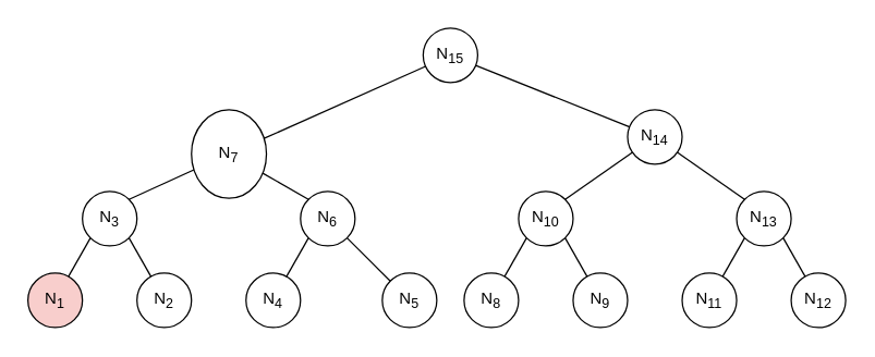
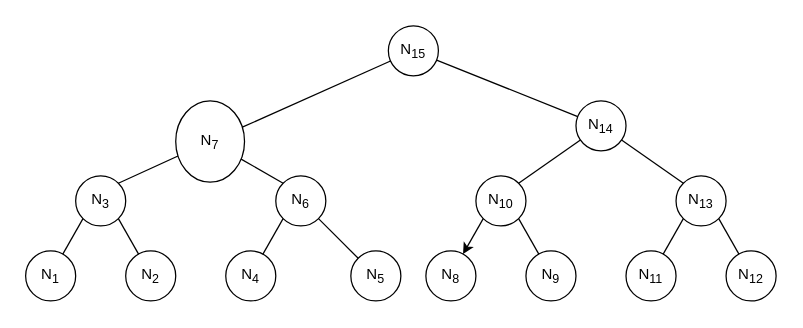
  <mxCell id="0" />
  <mxCell id="1" parent="0" />
  <mxCell id="2" value="N&lt;sub&gt;7&lt;/sub&gt;" style="ellipse;whiteSpace=wrap;html=1;aspect=fixed;" parent="1" vertex="1"><mxGeometry x="140" y="80" width="55" height="65" as="geometry" /></mxCell>
  <mxCell id="3" value="N&lt;sub&gt;3&lt;/sub&gt;" style="ellipse;whiteSpace=wrap;html=1;aspect=fixed;" parent="1" vertex="1"><mxGeometry x="60" y="140" width="40" height="40" as="geometry" /></mxCell>
- <mxCell id="4" value="N&lt;sub&gt;1&lt;/sub&gt;" style="ellipse;whiteSpace=wrap;html=1;aspect=fixed;fillColor=#f8cecc;" parent="1" vertex="1"><mxGeometry x="20" y="200" width="40" height="40" as="geometry" /></mxCell>
+ <mxCell id="4" value="N&lt;sub&gt;1&lt;/sub&gt;" style="ellipse;whiteSpace=wrap;html=1;aspect=fixed;" parent="1" vertex="1"><mxGeometry x="20" y="200" width="40" height="40" as="geometry" /></mxCell>
  <mxCell id="5" value="N&lt;sub&gt;2&lt;/sub&gt;" style="ellipse;whiteSpace=wrap;html=1;aspect=fixed;" parent="1" vertex="1"><mxGeometry x="100" y="200" width="40" height="40" as="geometry" /></mxCell>
  <mxCell id="6" value="N&lt;sub&gt;6&lt;/sub&gt;" style="ellipse;whiteSpace=wrap;html=1;aspect=fixed;" parent="1" vertex="1"><mxGeometry x="220" y="140" width="40" height="40" as="geometry" /></mxCell>
  <mxCell id="7" value="N&lt;sub&gt;4&lt;/sub&gt;" style="ellipse;whiteSpace=wrap;html=1;aspect=fixed;" parent="1" vertex="1"><mxGeometry x="180" y="200" width="40" height="40" as="geometry" /></mxCell>
  <mxCell id="8" value="N&lt;sub&gt;5&lt;/sub&gt;" style="ellipse;whiteSpace=wrap;html=1;aspect=fixed;" parent="1" vertex="1"><mxGeometry x="280" y="200" width="40" height="40" as="geometry" /></mxCell>
  <mxCell id="9" value="" style="endArrow=none;html=1;rounded=0;entryX=0;entryY=0;entryDx=0;entryDy=0;" parent="1" source="2" target="6" edge="1"><mxGeometry width="50" height="50" relative="1" as="geometry"><mxPoint x="200" y="120" as="sourcePoint" /><mxPoint x="250" y="70" as="targetPoint" /></mxGeometry></mxCell>
  <mxCell id="10" value="" style="endArrow=none;html=1;rounded=0;exitX=0;exitY=1;exitDx=0;exitDy=0;" parent="1" source="6" target="7" edge="1"><mxGeometry width="50" height="50" relative="1" as="geometry"><mxPoint x="219.002" y="180.002" as="sourcePoint" /><mxPoint x="270.718" y="211.718" as="targetPoint" /></mxGeometry></mxCell>
  <mxCell id="11" value="" style="endArrow=none;html=1;rounded=0;exitX=1;exitY=1;exitDx=0;exitDy=0;" parent="1" source="6" target="8" edge="1"><mxGeometry width="50" height="50" relative="1" as="geometry"><mxPoint x="340.002" y="190.002" as="sourcePoint" /><mxPoint x="391.718" y="221.718" as="targetPoint" /></mxGeometry></mxCell>
  <mxCell id="12" value="" style="endArrow=none;html=1;rounded=0;entryX=1;entryY=0;entryDx=0;entryDy=0;" parent="1" source="2" target="3" edge="1"><mxGeometry width="50" height="50" relative="1" as="geometry"><mxPoint x="140.002" y="124.142" as="sourcePoint" /><mxPoint x="191.718" y="155.858" as="targetPoint" /></mxGeometry></mxCell>
  <mxCell id="13" value="" style="endArrow=none;html=1;rounded=0;entryX=1;entryY=1;entryDx=0;entryDy=0;" parent="1" source="5" target="3" edge="1"><mxGeometry width="50" height="50" relative="1" as="geometry"><mxPoint x="155.858" y="124.142" as="sourcePoint" /><mxPoint x="104.142" y="155.858" as="targetPoint" /></mxGeometry></mxCell>
  <mxCell id="14" value="" style="endArrow=none;html=1;rounded=0;exitX=0;exitY=1;exitDx=0;exitDy=0;" parent="1" source="3" target="4" edge="1"><mxGeometry width="50" height="50" relative="1" as="geometry"><mxPoint x="31.718" y="168.282" as="sourcePoint" /><mxPoint x="-19.998" y="199.998" as="targetPoint" /></mxGeometry></mxCell>
  <mxCell id="15" value="N&lt;sub&gt;14&lt;/sub&gt;" style="ellipse;whiteSpace=wrap;html=1;aspect=fixed;" vertex="1" parent="1"><mxGeometry x="460" y="80" width="40" height="40" as="geometry" /></mxCell>
  <mxCell id="16" value="N&lt;sub&gt;10&lt;/sub&gt;" style="ellipse;whiteSpace=wrap;html=1;aspect=fixed;" vertex="1" parent="1"><mxGeometry x="380" y="140" width="40" height="40" as="geometry" /></mxCell>
  <mxCell id="17" value="N&lt;sub&gt;8&lt;/sub&gt;" style="ellipse;whiteSpace=wrap;html=1;aspect=fixed;" vertex="1" parent="1"><mxGeometry x="340" y="200" width="40" height="40" as="geometry" /></mxCell>
  <mxCell id="18" value="N&lt;sub&gt;9&lt;/sub&gt;" style="ellipse;whiteSpace=wrap;html=1;aspect=fixed;" vertex="1" parent="1"><mxGeometry x="420" y="200" width="40" height="40" as="geometry" /></mxCell>
  <mxCell id="19" value="N&lt;sub&gt;13&lt;/sub&gt;" style="ellipse;whiteSpace=wrap;html=1;aspect=fixed;" vertex="1" parent="1"><mxGeometry x="540" y="140" width="40" height="40" as="geometry" /></mxCell>
  <mxCell id="20" value="N&lt;sub&gt;11&lt;/sub&gt;" style="ellipse;whiteSpace=wrap;html=1;aspect=fixed;" vertex="1" parent="1"><mxGeometry x="500" y="200" width="40" height="40" as="geometry" /></mxCell>
  <mxCell id="21" value="N&lt;sub&gt;12&lt;/sub&gt;" style="ellipse;whiteSpace=wrap;html=1;aspect=fixed;" vertex="1" parent="1"><mxGeometry x="580" y="200" width="40" height="40" as="geometry" /></mxCell>
  <mxCell id="22" value="" style="endArrow=none;html=1;rounded=0;entryX=0;entryY=0;entryDx=0;entryDy=0;" edge="1" parent="1" source="15" target="19"><mxGeometry width="50" height="50" relative="1" as="geometry"><mxPoint x="520" y="120" as="sourcePoint" /><mxPoint x="570" y="70" as="targetPoint" /></mxGeometry></mxCell>
  <mxCell id="23" value="" style="endArrow=none;html=1;rounded=0;exitX=0;exitY=1;exitDx=0;exitDy=0;" edge="1" parent="1" source="19" target="20"><mxGeometry width="50" height="50" relative="1" as="geometry"><mxPoint x="539.002" y="180.002" as="sourcePoint" /><mxPoint x="590.718" y="211.718" as="targetPoint" /></mxGeometry></mxCell>
  <mxCell id="24" value="" style="endArrow=none;html=1;rounded=0;exitX=1;exitY=1;exitDx=0;exitDy=0;" edge="1" parent="1" source="19" target="21"><mxGeometry width="50" height="50" relative="1" as="geometry"><mxPoint x="660.002" y="190.002" as="sourcePoint" /><mxPoint x="711.718" y="221.718" as="targetPoint" /></mxGeometry></mxCell>
  <mxCell id="25" value="" style="endArrow=none;html=1;rounded=0;entryX=1;entryY=0;entryDx=0;entryDy=0;" edge="1" parent="1" source="15" target="16"><mxGeometry width="50" height="50" relative="1" as="geometry"><mxPoint x="460.002" y="124.142" as="sourcePoint" /><mxPoint x="511.718" y="155.858" as="targetPoint" /></mxGeometry></mxCell>
  <mxCell id="26" value="" style="endArrow=none;html=1;rounded=0;entryX=1;entryY=1;entryDx=0;entryDy=0;" edge="1" parent="1" source="18" target="16"><mxGeometry width="50" height="50" relative="1" as="geometry"><mxPoint x="475.858" y="124.142" as="sourcePoint" /><mxPoint x="424.142" y="155.858" as="targetPoint" /></mxGeometry></mxCell>
- <mxCell id="27" value="" style="endArrow=none;html=1;rounded=0;exitX=0;exitY=1;exitDx=0;exitDy=0;" edge="1" parent="1" source="16" target="17"><mxGeometry width="50" height="50" relative="1" as="geometry"><mxPoint x="351.718" y="168.282" as="sourcePoint" /><mxPoint x="300.002" y="199.998" as="targetPoint" /></mxGeometry></mxCell>
+ <mxCell id="27" value="" style="endArrow=classic;html=1;rounded=0;exitX=0;exitY=1;exitDx=0;exitDy=0;" edge="1" parent="1" source="16" target="17"><mxGeometry width="50" height="50" relative="1" as="geometry"><mxPoint x="351.718" y="168.282" as="sourcePoint" /><mxPoint x="300.002" y="199.998" as="targetPoint" /></mxGeometry></mxCell>
  <mxCell id="28" value="N&lt;sub&gt;15&lt;/sub&gt;" style="ellipse;whiteSpace=wrap;html=1;aspect=fixed;" vertex="1" parent="1"><mxGeometry x="310" y="20" width="40" height="40" as="geometry" /></mxCell>
  <mxCell id="29" value="" style="endArrow=none;html=1;rounded=0;" edge="1" parent="1" source="15" target="28"><mxGeometry width="50" height="50" relative="1" as="geometry"><mxPoint x="320" y="140" as="sourcePoint" /><mxPoint x="370" y="90" as="targetPoint" /></mxGeometry></mxCell>
  <mxCell id="30" value="" style="endArrow=none;html=1;rounded=0;" edge="1" parent="1" source="2" target="28"><mxGeometry width="50" height="50" relative="1" as="geometry"><mxPoint x="362.851" y="125.167" as="sourcePoint" /><mxPoint x="250" y="79.998" as="targetPoint" /></mxGeometry></mxCell>
